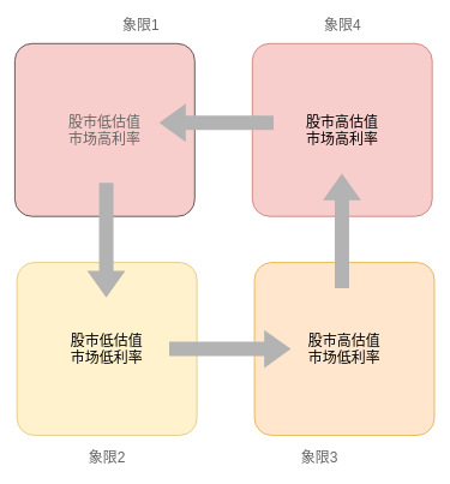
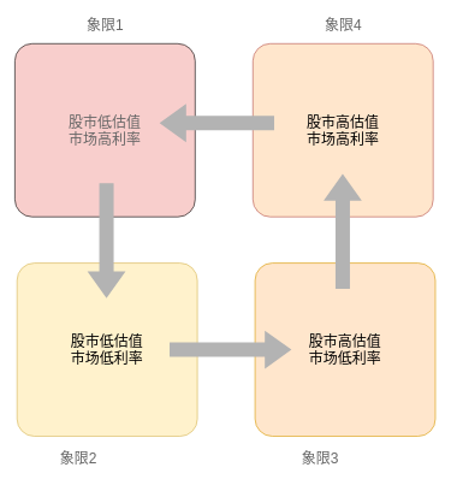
  <mxCell id="0" />
  <mxCell id="1" parent="0" />
  <mxCell id="2" value="&lt;span style=&quot;white-space: normal&quot;&gt;股市低估值&lt;/span&gt;&lt;br style=&quot;white-space: normal&quot;&gt;&lt;span style=&quot;white-space: normal&quot;&gt;市场高利率&lt;/span&gt;" style="rounded=1;whiteSpace=wrap;html=1;fontSize=20;fontColor=#666666;arcSize=10;fillColor=#f8cecc;" parent="1" vertex="1"><mxGeometry x="20" y="60" width="250" height="240" as="geometry" /></mxCell>
- <mxCell id="3" value="&lt;span style=&quot;white-space: normal&quot;&gt;股市高估值&lt;/span&gt;&lt;br style=&quot;white-space: normal&quot;&gt;&lt;span style=&quot;white-space: normal&quot;&gt;市场高利率&lt;/span&gt;" style="rounded=1;whiteSpace=wrap;html=1;fontSize=20;arcSize=10;fillColor=#f8cecc;strokeColor=#b85450;" parent="1" vertex="1"><mxGeometry x="350" y="60" width="250" height="240" as="geometry" /></mxCell>
+ <mxCell id="3" value="&lt;span style=&quot;white-space: normal&quot;&gt;股市高估值&lt;/span&gt;&lt;br style=&quot;white-space: normal&quot;&gt;&lt;span style=&quot;white-space: normal&quot;&gt;市场高利率&lt;/span&gt;" style="rounded=1;whiteSpace=wrap;html=1;fontSize=20;arcSize=10;fillColor=#ffe6cc;strokeColor=#b85450;" parent="1" vertex="1"><mxGeometry x="350" y="60" width="250" height="240" as="geometry" /></mxCell>
  <mxCell id="4" value="" style="shape=flexArrow;endArrow=classic;html=1;fontSize=20;fontColor=#666666;endWidth=32;endSize=12;width=20;fillColor=#B3B3B3;strokeColor=none;" parent="1" edge="1"><mxGeometry width="50" height="50" relative="1" as="geometry"><mxPoint x="380" y="170" as="sourcePoint" /><mxPoint x="220" y="170" as="targetPoint" /></mxGeometry></mxCell>
  <mxCell id="5" value="&lt;span style=&quot;white-space: normal&quot;&gt;股市低估值&lt;/span&gt;&lt;br style=&quot;white-space: normal&quot;&gt;&lt;span style=&quot;white-space: normal&quot;&gt;市场低利率&lt;/span&gt;" style="rounded=1;whiteSpace=wrap;html=1;fontSize=20;arcSize=10;fillColor=#fff2cc;strokeColor=#d6b656;" parent="1" vertex="1"><mxGeometry x="23" y="364" width="250" height="240" as="geometry" /></mxCell>
  <mxCell id="6" value="&lt;span style=&quot;white-space: normal&quot;&gt;股市高估值&lt;/span&gt;&lt;br style=&quot;white-space: normal&quot;&gt;&lt;span style=&quot;white-space: normal&quot;&gt;市场低利率&lt;/span&gt;" style="rounded=1;whiteSpace=wrap;html=1;fontSize=20;arcSize=10;fillColor=#ffe6cc;strokeColor=#d79b00;" parent="1" vertex="1"><mxGeometry x="353" y="364" width="250" height="240" as="geometry" /></mxCell>
  <mxCell id="7" value="" style="shape=flexArrow;endArrow=classic;html=1;fontSize=20;fontColor=#666666;endWidth=32;endSize=12;width=20;fillColor=#B3B3B3;strokeColor=none;" parent="1" edge="1"><mxGeometry width="50" height="50" relative="1" as="geometry"><mxPoint x="234" y="484" as="sourcePoint" /><mxPoint x="404" y="484" as="targetPoint" /></mxGeometry></mxCell>
  <mxCell id="8" value="" style="shape=flexArrow;endArrow=classic;html=1;fontSize=20;fontColor=#666666;endWidth=32;endSize=12;width=20;fillColor=#B3B3B3;strokeColor=none;" parent="1" edge="1"><mxGeometry width="50" height="50" relative="1" as="geometry"><mxPoint x="474.5" y="400" as="sourcePoint" /><mxPoint x="474.5" y="240" as="targetPoint" /></mxGeometry></mxCell>
  <mxCell id="9" value="" style="shape=flexArrow;endArrow=classic;html=1;fontSize=20;fontColor=#666666;endWidth=32;endSize=12;width=20;fillColor=#B3B3B3;strokeColor=none;" parent="1" edge="1"><mxGeometry width="50" height="50" relative="1" as="geometry"><mxPoint x="147" y="253" as="sourcePoint" /><mxPoint x="147" y="413" as="targetPoint" /></mxGeometry></mxCell>
- <mxCell id="10" value="象限1" style="text;html=1;resizable=0;points=[];autosize=1;align=center;verticalAlign=top;spacingTop=-4;fontSize=20;fontColor=#666666;" parent="1" vertex="1"><mxGeometry x="160" y="20" width="70" height="30" as="geometry" /></mxCell>
+ <mxCell id="10" value="象限1" style="text;html=1;resizable=0;points=[];autosize=1;align=center;verticalAlign=top;spacingTop=-4;fontSize=20;fontColor=#666666;" parent="1" vertex="1"><mxGeometry x="110" y="20" width="70" height="30" as="geometry" /></mxCell>
  <mxCell id="11" value="象限4" style="text;html=1;resizable=0;points=[];autosize=1;align=center;verticalAlign=top;spacingTop=-4;fontSize=20;fontColor=#666666;" parent="1" vertex="1"><mxGeometry x="440" y="20" width="70" height="30" as="geometry" /></mxCell>
- <mxCell id="12" value="象限2" style="text;html=1;resizable=0;points=[];autosize=1;align=center;verticalAlign=top;spacingTop=-4;fontSize=20;fontColor=#666666;" parent="1" vertex="1"><mxGeometry x="113" y="620" width="70" height="30" as="geometry" /></mxCell>
+ <mxCell id="12" value="象限2" style="text;html=1;resizable=0;points=[];autosize=1;align=center;verticalAlign=top;spacingTop=-4;fontSize=20;fontColor=#666666;" parent="1" vertex="1"><mxGeometry x="73" y="620" width="70" height="30" as="geometry" /></mxCell>
  <mxCell id="13" value="象限3" style="text;html=1;resizable=0;points=[];autosize=1;align=center;verticalAlign=top;spacingTop=-4;fontSize=20;fontColor=#666666;" parent="1" vertex="1"><mxGeometry x="408" y="620" width="70" height="30" as="geometry" /></mxCell>
